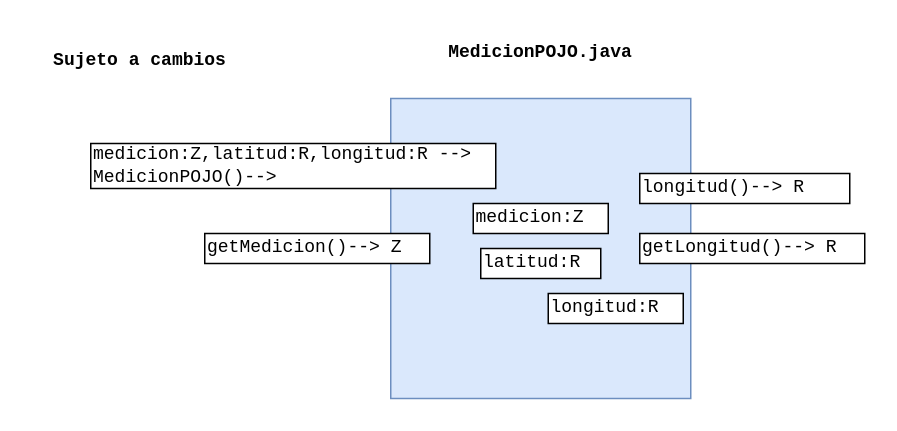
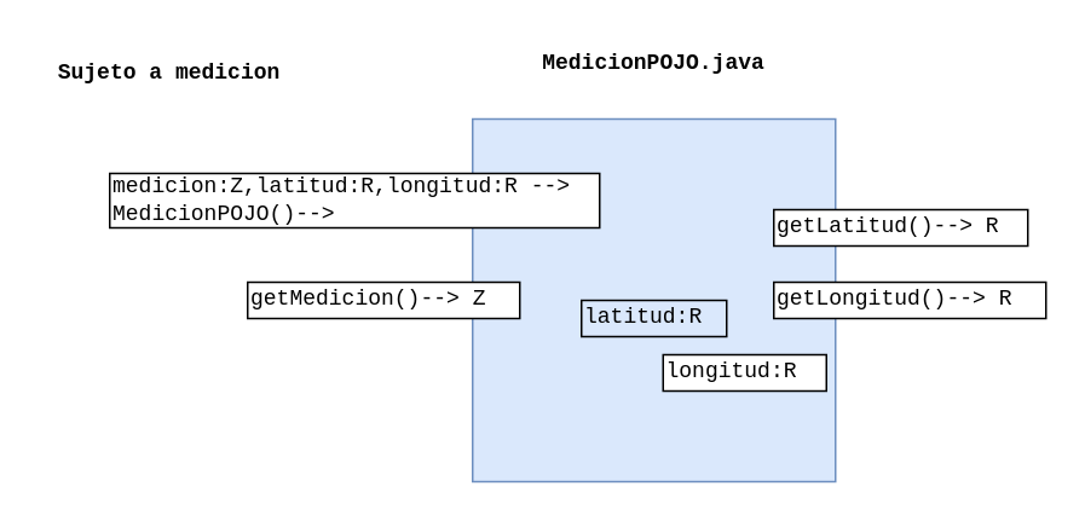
  <mxCell id="0" />
  <mxCell id="1" parent="0" />
  <mxCell id="2" value="" style="whiteSpace=wrap;html=1;aspect=fixed;fillColor=#dae8fc;strokeColor=#6c8ebf;" parent="1" vertex="1"><mxGeometry x="260" y="65" width="200" height="200" as="geometry" /></mxCell>
  <mxCell id="3" value="&lt;b&gt;MedicionPOJO.java&lt;/b&gt;" style="text;html=1;strokeColor=none;fillColor=none;align=center;verticalAlign=middle;whiteSpace=wrap;rounded=0;fontFamily=Courier New;" parent="1" vertex="1"><mxGeometry x="330" y="20" width="60" height="30" as="geometry" /></mxCell>
- <mxCell id="4" value="medicion:Z" style="rounded=0;whiteSpace=wrap;html=1;fontFamily=Courier New;align=left;autosize=1;" parent="1" vertex="1"><mxGeometry x="315" y="135" width="90" height="20" as="geometry" /></mxCell>
- <mxCell id="5" value="latitud:R" style="rounded=0;whiteSpace=wrap;html=1;fontFamily=Courier New;align=left;autosize=1;" parent="1" vertex="1"><mxGeometry x="320" y="165" width="80" height="20" as="geometry" /></mxCell>
+ <mxCell id="5" value="latitud:R" style="rounded=0;whiteSpace=wrap;html=1;fontFamily=Courier New;align=left;autosize=1;fillColor=#dae8fc;" parent="1" vertex="1"><mxGeometry x="320" y="165" width="80" height="20" as="geometry" /></mxCell>
  <mxCell id="6" value="longitud:R" style="rounded=0;whiteSpace=wrap;html=1;fontFamily=Courier New;align=left;autosize=1;" parent="1" vertex="1"><mxGeometry x="365" y="195" width="90" height="20" as="geometry" /></mxCell>
  <mxCell id="7" value="medicion:Z,latitud:R,longitud:R --&amp;gt;&lt;br&gt;MedicionPOJO()--&amp;gt;" style="rounded=0;whiteSpace=wrap;html=1;fontFamily=Courier New;align=left;autosize=1;" parent="1" vertex="1"><mxGeometry x="60" y="95" width="270" height="30" as="geometry" /></mxCell>
  <mxCell id="8" value="getMedicion()--&amp;gt; Z" style="rounded=0;whiteSpace=wrap;html=1;fontFamily=Courier New;align=left;autosize=1;" parent="1" vertex="1"><mxGeometry x="136" y="155" width="150" height="20" as="geometry" /></mxCell>
- <mxCell id="9" value="longitud()--&amp;gt; R" style="rounded=0;whiteSpace=wrap;html=1;fontFamily=Courier New;align=left;autosize=1;" parent="1" vertex="1"><mxGeometry x="426" y="115" width="140" height="20" as="geometry" /></mxCell>
+ <mxCell id="9" value="getLatitud()--&amp;gt; R" style="rounded=0;whiteSpace=wrap;html=1;fontFamily=Courier New;align=left;autosize=1;" parent="1" vertex="1"><mxGeometry x="426" y="115" width="140" height="20" as="geometry" /></mxCell>
  <mxCell id="10" value="getLongitud()--&amp;gt; R" style="rounded=0;whiteSpace=wrap;html=1;fontFamily=Courier New;align=left;autosize=1;" parent="1" vertex="1"><mxGeometry x="426" y="155" width="150" height="20" as="geometry" /></mxCell>
- <mxCell id="11" value="&lt;b&gt;Sujeto a cambios&lt;/b&gt;" style="text;html=1;strokeColor=none;fillColor=none;align=center;verticalAlign=middle;whiteSpace=wrap;rounded=0;fontFamily=Courier New;" parent="1" vertex="1"><mxGeometry x="20" y="25" width="146" height="30" as="geometry" /></mxCell>
+ <mxCell id="11" value="&lt;b&gt;Sujeto a medicion&lt;/b&gt;" style="text;html=1;strokeColor=none;fillColor=none;align=center;verticalAlign=middle;whiteSpace=wrap;rounded=0;fontFamily=Courier New;" parent="1" vertex="1"><mxGeometry x="20" y="25" width="146" height="30" as="geometry" /></mxCell>
